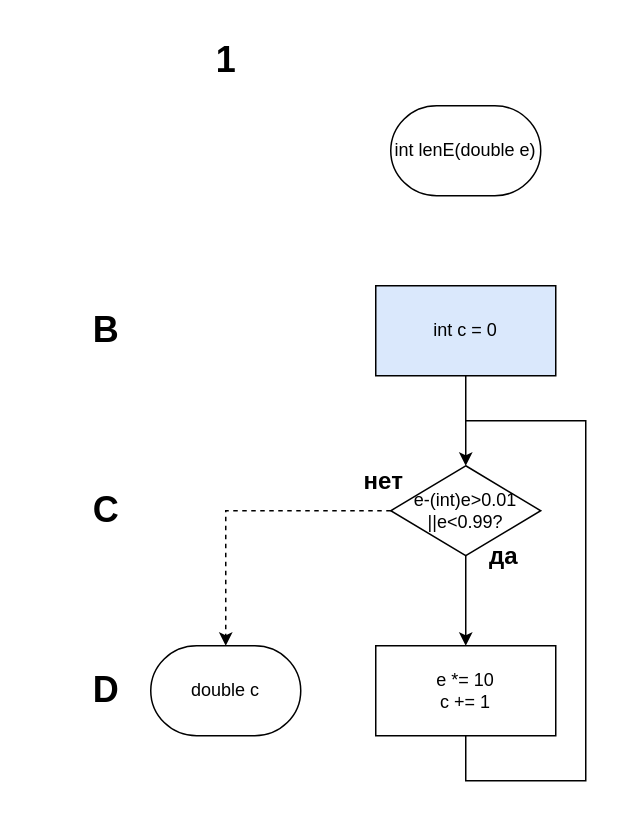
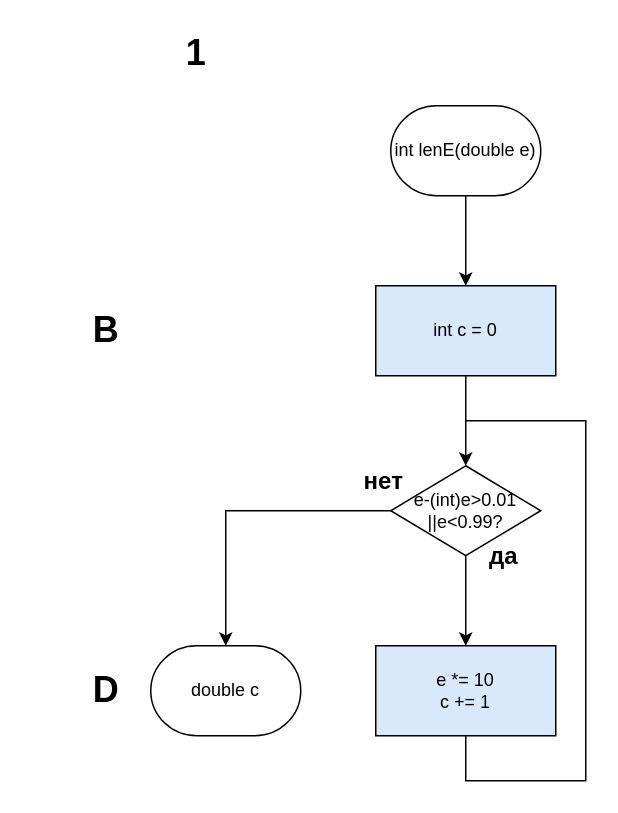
  <mxCell id="0" />
  <mxCell id="1" parent="0" />
+ <mxCell id="2" value="" style="edgeStyle=orthogonalEdgeStyle;rounded=0;orthogonalLoop=1;jettySize=auto;html=1;" parent="1" source="3" target="5" edge="1"><mxGeometry relative="1" as="geometry" /></mxCell>
  <mxCell id="3" value="int lenE(double e)" style="strokeWidth=1;html=1;shape=mxgraph.flowchart.terminator;whiteSpace=wrap;" parent="1" vertex="1"><mxGeometry x="260" y="70" width="100" height="60" as="geometry" /></mxCell>
  <mxCell id="4" value="" style="edgeStyle=orthogonalEdgeStyle;rounded=0;orthogonalLoop=1;jettySize=auto;html=1;" parent="1" source="5" target="7" edge="1"><mxGeometry relative="1" as="geometry" /></mxCell>
  <mxCell id="5" value="int c = 0" style="rounded=0;whiteSpace=wrap;html=1;fillColor=#dae8fc;" parent="1" vertex="1"><mxGeometry x="250" y="190" width="120" height="60" as="geometry" /></mxCell>
  <mxCell id="6" value="" style="edgeStyle=orthogonalEdgeStyle;rounded=0;orthogonalLoop=1;jettySize=auto;html=1;" parent="1" source="7" target="8" edge="1"><mxGeometry relative="1" as="geometry" /></mxCell>
  <mxCell id="7" value="e-(int)e&amp;gt;0.01&lt;br&gt;||e&amp;lt;0.99?" style="strokeWidth=1;html=1;shape=mxgraph.flowchart.decision;whiteSpace=wrap;" parent="1" vertex="1"><mxGeometry x="260" y="310" width="100" height="60" as="geometry" /></mxCell>
- <mxCell id="8" value="e *= 10&lt;br&gt;c += 1" style="rounded=0;whiteSpace=wrap;html=1;" parent="1" vertex="1"><mxGeometry x="250" y="430" width="120" height="60" as="geometry" /></mxCell>
+ <mxCell id="8" value="e *= 10&lt;br&gt;c += 1" style="rounded=0;whiteSpace=wrap;html=1;fillColor=#dae8fc;" parent="1" vertex="1"><mxGeometry x="250" y="430" width="120" height="60" as="geometry" /></mxCell>
  <mxCell id="9" value="" style="endArrow=none;html=1;rounded=0;exitX=0.5;exitY=1;exitDx=0;exitDy=0;" parent="1" source="8" edge="1"><mxGeometry width="50" height="50" relative="1" as="geometry"><mxPoint x="280" y="440" as="sourcePoint" /><mxPoint x="310" y="280" as="targetPoint" /><Array as="points"><mxPoint x="310" y="520" /><mxPoint x="390" y="520" /><mxPoint x="390" y="280" /></Array></mxGeometry></mxCell>
  <mxCell id="10" value="double c" style="strokeWidth=1;html=1;shape=mxgraph.flowchart.terminator;whiteSpace=wrap;" parent="1" vertex="1"><mxGeometry x="100" y="430" width="100" height="60" as="geometry" /></mxCell>
- <mxCell id="11" style="edgeStyle=orthogonalEdgeStyle;rounded=0;orthogonalLoop=1;jettySize=auto;html=1;entryX=0.5;entryY=0;entryDx=0;entryDy=0;entryPerimeter=0;dashed=1;" parent="1" source="7" target="10" edge="1"><mxGeometry relative="1" as="geometry" /></mxCell>
+ <mxCell id="11" style="edgeStyle=orthogonalEdgeStyle;rounded=0;orthogonalLoop=1;jettySize=auto;html=1;entryX=0.5;entryY=0;entryDx=0;entryDy=0;entryPerimeter=0;" parent="1" source="7" target="10" edge="1"><mxGeometry relative="1" as="geometry" /></mxCell>
  <mxCell id="12" value="нет" style="text;strokeColor=none;fillColor=none;html=1;fontSize=16;fontStyle=1;verticalAlign=middle;align=center;rotation=0;" parent="1" vertex="1"><mxGeometry x="230" y="310" width="50" height="20" as="geometry" /></mxCell>
- <mxCell id="13" value="1" style="text;strokeColor=none;fillColor=none;html=1;fontSize=24;fontStyle=1;verticalAlign=middle;align=center;" parent="1" vertex="1"><mxGeometry x="100" y="20" width="100" height="40" as="geometry" /></mxCell>
+ <mxCell id="13" value="1" style="text;strokeColor=none;fillColor=none;html=1;fontSize=24;fontStyle=1;verticalAlign=middle;align=center;" parent="1" vertex="1"><mxGeometry x="80" y="15" width="100" height="40" as="geometry" /></mxCell>
  <mxCell id="14" value="B" style="text;strokeColor=none;fillColor=none;html=1;fontSize=24;fontStyle=1;verticalAlign=middle;align=center;" parent="1" vertex="1"><mxGeometry x="20" y="200" width="100" height="40" as="geometry" /></mxCell>
- <mxCell id="15" value="C" style="text;strokeColor=none;fillColor=none;html=1;fontSize=24;fontStyle=1;verticalAlign=middle;align=center;" parent="1" vertex="1"><mxGeometry x="20" y="320" width="100" height="40" as="geometry" /></mxCell>
  <mxCell id="16" value="D" style="text;strokeColor=none;fillColor=none;html=1;fontSize=24;fontStyle=1;verticalAlign=middle;align=center;" parent="1" vertex="1"><mxGeometry x="20" y="440" width="100" height="40" as="geometry" /></mxCell>
  <mxCell id="17" value="да" style="text;strokeColor=none;fillColor=none;html=1;fontSize=16;fontStyle=1;verticalAlign=middle;align=center;rotation=0;" parent="1" vertex="1"><mxGeometry x="310" y="360" width="50" height="20" as="geometry" /></mxCell>
